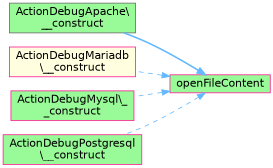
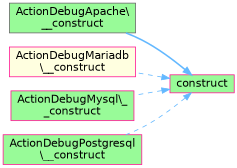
  digraph {
    rankdir=RL
    node [color=deeppink fillcolor=palegreen fontname=Helvetica fontsize=14 shape=box style=filled]
    edge [color=steelblue1 dir=back fontname=Helvetica fontsize=14 labelfontname=Helvetica labelfontsize=14 style=dashed]
-   n1 [fontcolor=black height=0.2 label=openFileContent width=0.4]
+   n1 [fontcolor=black height=0.2 label=construct width=0.4]
    n2 [color=gray40 height=0.2 label="ActionDebugApache\\\l__construct" width=0.4]
    n3 [fillcolor=lightyellow height=0.2 label="ActionDebugMariadb\l\\__construct" width=0.4]
    n4 [height=0.2 label="ActionDebugMysql\\_\l_construct" width=0.4]
    n5 [height=0.2 label="ActionDebugPostgresql\l\\__construct" width=0.4]
    n1 -> n2 [style=bold]
    n1 -> n3
    n1 -> n4
    n1 -> n5
  }
